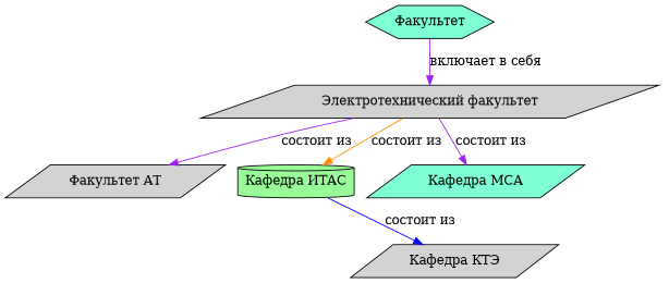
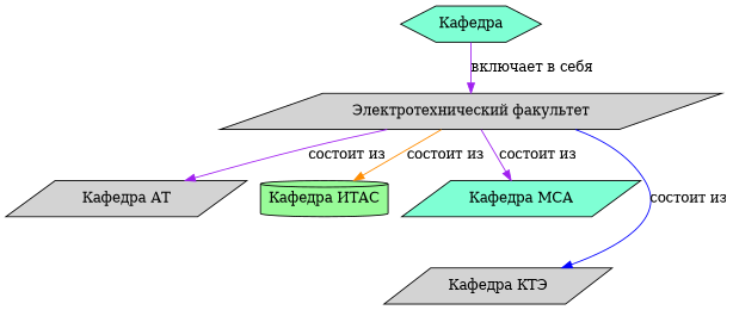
  digraph {
    node [fillcolor=lightgrey shape=parallelogram style=filled]
    edge [color=purple]
-   n1 [fillcolor=aquamarine label="Факультет" shape=hexagon]
+   n1 [fillcolor=aquamarine label="Кафедра" shape=hexagon]
    n2 [label="Электротехнический факультет"]
-   n3 [label="Факультет АТ"]
+   n3 [label="Кафедра АТ"]
    n4 [fillcolor=palegreen label="Кафедра ИТАС" shape=cylinder]
    n5 [fillcolor=aquamarine label="Кафедра МСА"]
    n6 [label="Кафедра КТЭ"]
    n1 -> n2 [label="включает в себя"]
    n2 -> n3 [label="состоит из"]
    n2 -> n4 [color=darkorange label="состоит из"]
    n2 -> n5 [label="состоит из"]
-   n4 -> n6 [color=blue label="состоит из"]
+   n2 -> n6 [color=blue label="состоит из"]
  }
